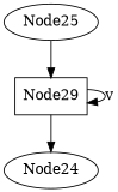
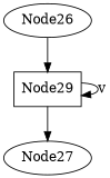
  digraph {
    Node29 [height=0.50 shape=record width=0.86]
-   Node27 [height=0.50 width=0.97 label=Node24]
-   Node26 [height=0.50 width=1.00 label=Node25]
+   Node27 [height=0.50 width=0.97]
+   Node26 [height=0.50 width=1.00]
    Node29 -> Node29 [label=v]
    Node29 -> Node27
    Node26 -> Node29
  }
